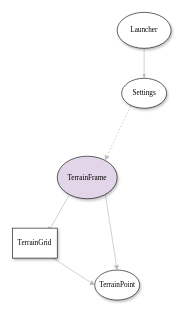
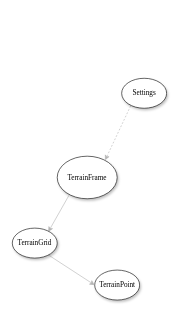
  <mxCell id="0" />
  <mxCell id="1" parent="0" />
- <mxCell id="2" style="edgeStyle=none;rounded=1;html=1;labelBackgroundColor=none;startArrow=none;startFill=0;startSize=5;endArrow=classicThin;endFill=1;endSize=5;jettySize=auto;orthogonalLoop=1;strokeColor=#B3B3B3;strokeWidth=1;fontFamily=Verdana;fontSize=12" parent="1" source="3" target="5" edge="1"><mxGeometry relative="1" as="geometry" /></mxCell>
- <mxCell id="3" value="Launcher" style="ellipse;whiteSpace=wrap;html=1;rounded=0;shadow=1;comic=0;labelBackgroundColor=none;strokeWidth=1;fontFamily=Verdana;fontSize=12;align=center;" parent="1" vertex="1"><mxGeometry x="195" y="20" width="90" height="60" as="geometry" /></mxCell>
  <mxCell id="4" style="rounded=1;orthogonalLoop=1;jettySize=auto;html=1;exitX=0.199;exitY=0.923;exitDx=0;exitDy=0;entryX=0.799;entryY=0.093;entryDx=0;entryDy=0;strokeColor=#B3B3B3;entryPerimeter=0;exitPerimeter=0;dashed=1;" edge="1" parent="1" source="5" target="8"><mxGeometry relative="1" as="geometry" /></mxCell>
  <mxCell id="5" value="&lt;span&gt;Settings&lt;br&gt;&lt;/span&gt;" style="ellipse;whiteSpace=wrap;html=1;rounded=0;shadow=1;comic=0;labelBackgroundColor=none;strokeWidth=1;fontFamily=Verdana;fontSize=12;align=center;" parent="1" vertex="1"><mxGeometry x="202.5" y="130" width="75" height="50" as="geometry" /></mxCell>
- <mxCell id="6" style="edgeStyle=none;rounded=1;orthogonalLoop=1;jettySize=auto;html=1;exitX=0.803;exitY=0.9;exitDx=0;exitDy=0;strokeColor=#B3B3B3;exitPerimeter=0;entryX=0.5;entryY=0;entryDx=0;entryDy=0;" parent="1" source="8" target="9" edge="1"><mxGeometry relative="1" as="geometry"><mxPoint x="200" y="388" as="targetPoint" /></mxGeometry></mxCell>
  <mxCell id="7" style="edgeStyle=none;rounded=1;orthogonalLoop=1;jettySize=auto;html=1;exitX=0.195;exitY=0.922;exitDx=0;exitDy=0;entryX=0.801;entryY=0.125;entryDx=0;entryDy=0;entryPerimeter=0;strokeColor=#B3B3B3;exitPerimeter=0;" parent="1" source="8" target="11" edge="1"><mxGeometry relative="1" as="geometry" /></mxCell>
- <mxCell id="8" value="TerrainFrame" style="ellipse;whiteSpace=wrap;html=1;rounded=0;shadow=1;comic=0;labelBackgroundColor=none;strokeWidth=1;fontFamily=Verdana;fontSize=12;align=center;fillColor=#e1d5e7;" parent="1" vertex="1"><mxGeometry x="95" y="260" width="100" height="71" as="geometry" /></mxCell>
+ <mxCell id="8" value="TerrainFrame" style="ellipse;whiteSpace=wrap;html=1;rounded=0;shadow=1;comic=0;labelBackgroundColor=none;strokeWidth=1;fontFamily=Verdana;fontSize=12;align=center;" parent="1" vertex="1"><mxGeometry x="95" y="260" width="100" height="71" as="geometry" /></mxCell>
  <mxCell id="9" value="TerrainPoint" style="ellipse;whiteSpace=wrap;html=1;rounded=0;shadow=1;comic=0;labelBackgroundColor=none;strokeWidth=1;fontFamily=Verdana;fontSize=12;align=center;" parent="1" vertex="1"><mxGeometry x="157.5" y="450" width="75" height="50" as="geometry" /></mxCell>
  <mxCell id="10" style="edgeStyle=none;rounded=1;orthogonalLoop=1;jettySize=auto;html=1;exitX=0.797;exitY=0.89;exitDx=0;exitDy=0;strokeColor=#B3B3B3;exitPerimeter=0;entryX=0;entryY=0.5;entryDx=0;entryDy=0;" parent="1" source="11" target="9" edge="1"><mxGeometry relative="1" as="geometry" /></mxCell>
- <mxCell id="11" value="TerrainGrid" style="whiteSpace=wrap;html=1;shadow=1;comic=0;labelBackgroundColor=none;strokeWidth=1;fontFamily=Verdana;fontSize=12;align=center;rounded=0;" parent="1" vertex="1"><mxGeometry x="20" y="380" width="75" height="50" as="geometry" /></mxCell>
+ <mxCell id="11" value="TerrainGrid" style="ellipse;whiteSpace=wrap;html=1;rounded=0;shadow=1;comic=0;labelBackgroundColor=none;strokeWidth=1;fontFamily=Verdana;fontSize=12;align=center;" parent="1" vertex="1"><mxGeometry x="20" y="380" width="75" height="50" as="geometry" /></mxCell>
